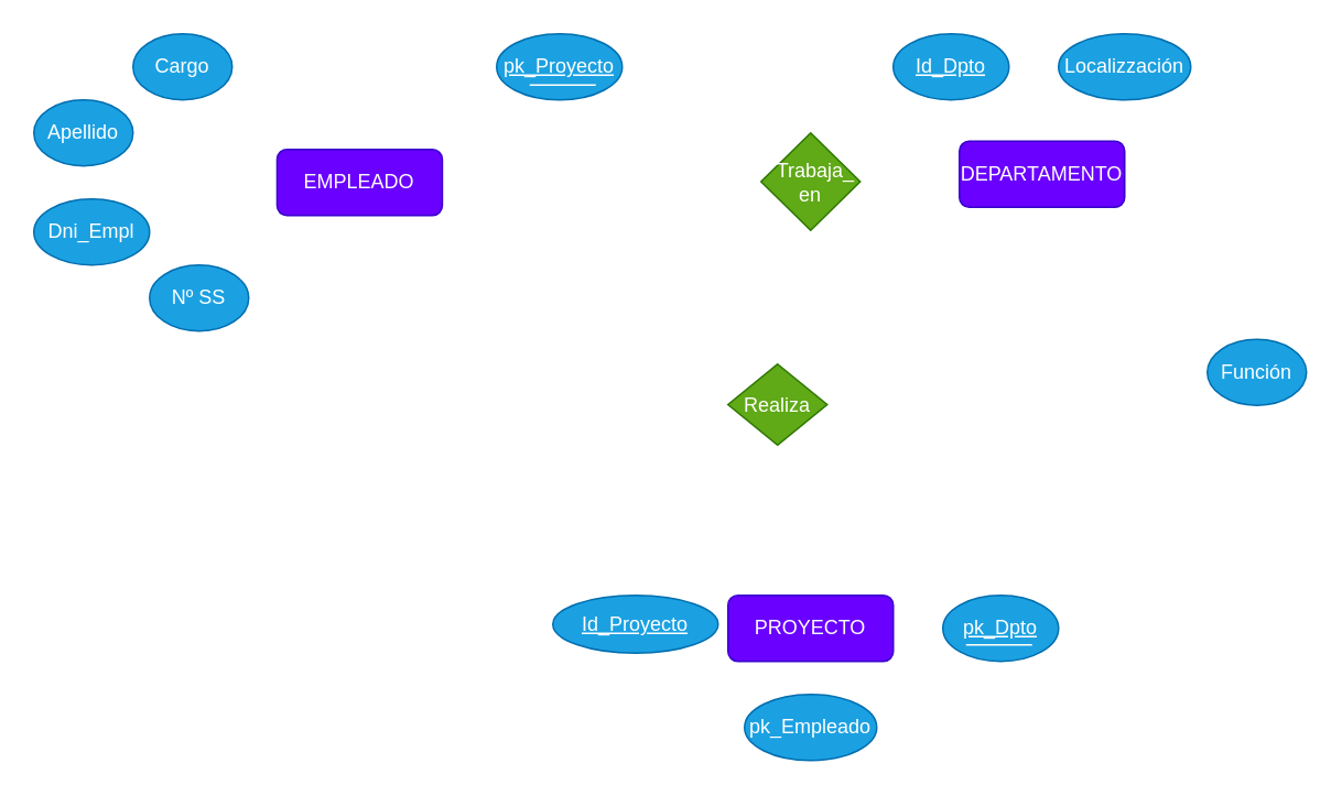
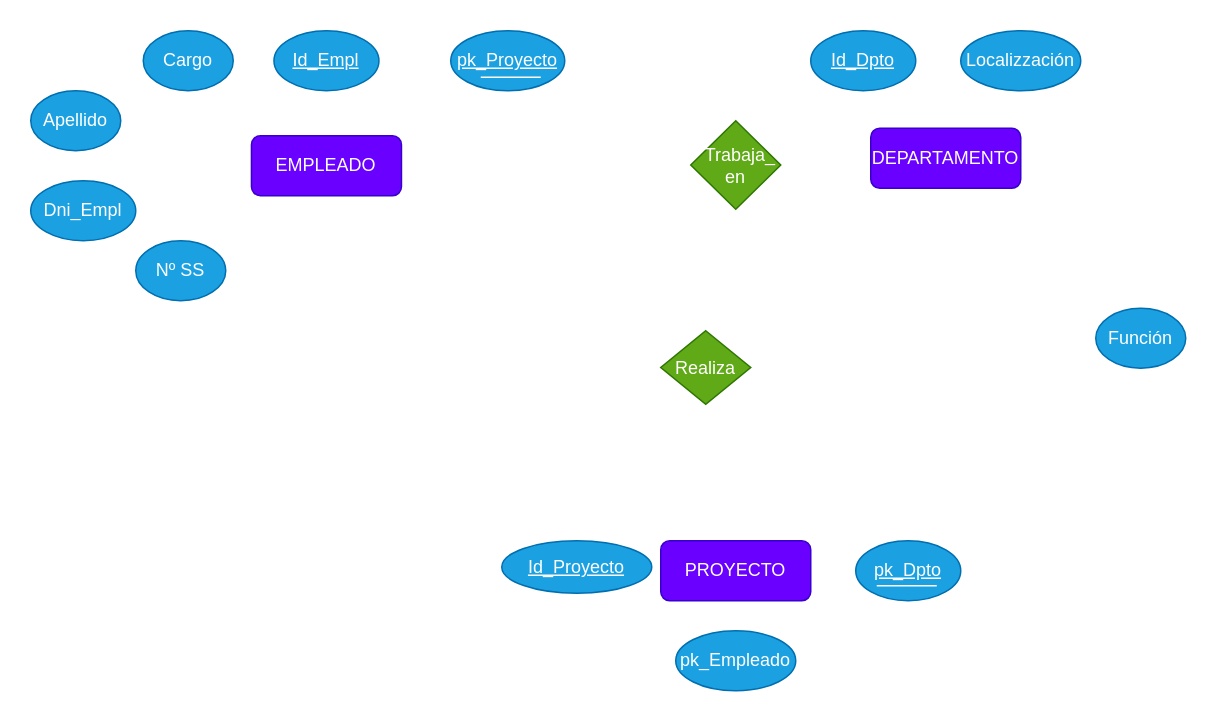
  <mxCell id="0" />
  <mxCell id="1" parent="0" />
  <mxCell id="2" value="EMPLEADO" style="rounded=1;whiteSpace=wrap;html=1;fillColor=#6a00ff;strokeColor=#3700CC;fontColor=#ffffff;" vertex="1" parent="1"><mxGeometry x="167.14" y="90" width="100" height="40" as="geometry" /></mxCell>
  <mxCell id="3" value="DEPARTAMENTO" style="rounded=1;whiteSpace=wrap;html=1;fillColor=#6a00ff;strokeColor=#3700CC;fontColor=#ffffff;" vertex="1" parent="1"><mxGeometry x="580" y="85" width="100" height="40" as="geometry" /></mxCell>
  <mxCell id="4" value="PROYECTO" style="rounded=1;whiteSpace=wrap;html=1;fillColor=#6a00ff;strokeColor=#3700CC;fontColor=#ffffff;" vertex="1" parent="1"><mxGeometry x="440" y="360" width="100" height="40" as="geometry" /></mxCell>
  <mxCell id="5" value="&lt;u&gt;Id_Proyecto&lt;/u&gt;" style="ellipse;whiteSpace=wrap;html=1;fillColor=#1ba1e2;strokeColor=#006EAF;fontColor=#ffffff;" vertex="1" parent="1"><mxGeometry x="334" y="360" width="100" height="35" as="geometry" /></mxCell>
  <mxCell id="6" value="pk_Empleado" style="ellipse;whiteSpace=wrap;html=1;fillColor=#1ba1e2;strokeColor=#006EAF;fontColor=#ffffff;" vertex="1" parent="1"><mxGeometry x="450" y="420" width="80" height="40" as="geometry" /></mxCell>
  <mxCell id="7" value="&lt;u&gt;pk_Dpto&lt;/u&gt;" style="ellipse;whiteSpace=wrap;html=1;fillColor=#1ba1e2;strokeColor=#006EAF;fontColor=#ffffff;" vertex="1" parent="1"><mxGeometry x="570" y="360" width="70" height="40" as="geometry" /></mxCell>
+ <mxCell id="8" value="&lt;u&gt;Id_Empl&lt;/u&gt;" style="ellipse;whiteSpace=wrap;html=1;fillColor=#1ba1e2;strokeColor=#006EAF;fontColor=#ffffff;" vertex="1" parent="1"><mxGeometry x="182.14" y="20" width="70" height="40" as="geometry" /></mxCell>
  <mxCell id="9" value="Dni_Empl" style="ellipse;whiteSpace=wrap;html=1;fillColor=#1ba1e2;strokeColor=#006EAF;fontColor=#ffffff;" vertex="1" parent="1"><mxGeometry x="20" y="120" width="70" height="40" as="geometry" /></mxCell>
  <mxCell id="10" value="Nº SS" style="ellipse;whiteSpace=wrap;html=1;fillColor=#1ba1e2;strokeColor=#006EAF;fontColor=#ffffff;" vertex="1" parent="1"><mxGeometry x="90" y="160" width="60" height="40" as="geometry" /></mxCell>
  <mxCell id="11" value="&lt;u&gt;pk_Proyecto&lt;/u&gt;" style="ellipse;whiteSpace=wrap;html=1;fillColor=#1ba1e2;strokeColor=#006EAF;fontColor=#ffffff;" vertex="1" parent="1"><mxGeometry x="300" y="20" width="76" height="40" as="geometry" /></mxCell>
- <mxCell id="12" value="Cargo" style="ellipse;whiteSpace=wrap;html=1;fillColor=#1ba1e2;strokeColor=#006EAF;fontColor=#ffffff;" vertex="1" parent="1"><mxGeometry x="80" y="20" width="60" height="40" as="geometry" /></mxCell>
+ <mxCell id="12" value="Cargo" style="ellipse;whiteSpace=wrap;html=1;fillColor=#1ba1e2;strokeColor=#006EAF;fontColor=#ffffff;" vertex="1" parent="1"><mxGeometry x="95" y="20" width="60" height="40" as="geometry" /></mxCell>
  <mxCell id="13" value="Apellido" style="ellipse;whiteSpace=wrap;html=1;fillColor=#1ba1e2;strokeColor=#006EAF;fontColor=#ffffff;" vertex="1" parent="1"><mxGeometry x="20" y="60" width="60" height="40" as="geometry" /></mxCell>
  <mxCell id="14" value="" style="endArrow=none;html=1;strokeColor=#FFFEF7;" edge="1" parent="1"><mxGeometry width="50" height="50" relative="1" as="geometry"><mxPoint x="320" y="51" as="sourcePoint" /><mxPoint x="360" y="51" as="targetPoint" /></mxGeometry></mxCell>
  <mxCell id="15" value="&lt;u&gt;Id_Dpto&lt;/u&gt;" style="ellipse;whiteSpace=wrap;html=1;fillColor=#1ba1e2;strokeColor=#006EAF;fontColor=#ffffff;" vertex="1" parent="1"><mxGeometry x="540" y="20" width="70" height="40" as="geometry" /></mxCell>
  <mxCell id="16" value="Localizzación" style="ellipse;whiteSpace=wrap;html=1;fillColor=#1ba1e2;strokeColor=#006EAF;fontColor=#ffffff;" vertex="1" parent="1"><mxGeometry x="640" y="20" width="80" height="40" as="geometry" /></mxCell>
  <mxCell id="17" value="Función" style="ellipse;whiteSpace=wrap;html=1;fillColor=#1ba1e2;strokeColor=#006EAF;fontColor=#ffffff;" vertex="1" parent="1"><mxGeometry x="730" y="205" width="60" height="40" as="geometry" /></mxCell>
  <mxCell id="18" value="" style="endArrow=none;html=1;strokeColor=#FFFEF7;" edge="1" parent="1"><mxGeometry width="50" height="50" relative="1" as="geometry"><mxPoint x="584" y="390" as="sourcePoint" /><mxPoint x="624" y="390" as="targetPoint" /></mxGeometry></mxCell>
  <mxCell id="19" value="&amp;nbsp; Trabaja_&lt;br&gt;en" style="rhombus;whiteSpace=wrap;html=1;fillColor=#60a917;strokeColor=#2D7600;fontColor=#ffffff;" vertex="1" parent="1"><mxGeometry x="460" y="80" width="60" height="59" as="geometry" /></mxCell>
  <mxCell id="20" value="Realiza" style="rhombus;whiteSpace=wrap;html=1;fillColor=#60a917;strokeColor=#2D7600;fontColor=#ffffff;" vertex="1" parent="1"><mxGeometry x="440" y="220" width="60" height="49" as="geometry" /></mxCell>
